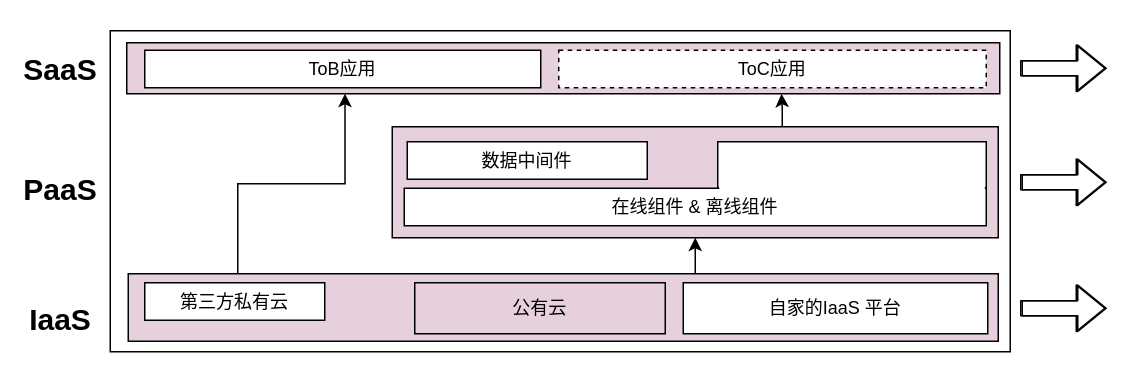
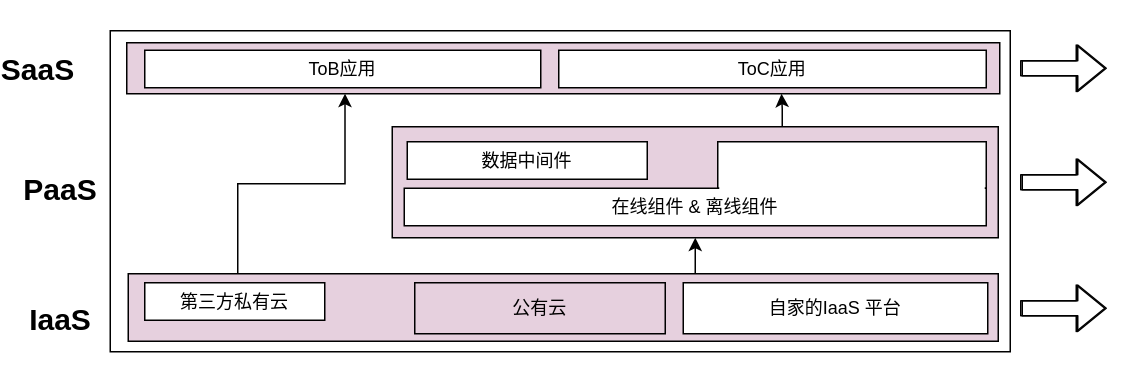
  <mxCell id="0" />
  <mxCell id="1" parent="0" />
  <mxCell id="2" value="" style="rounded=0;whiteSpace=wrap;html=1;" vertex="1" parent="1"><mxGeometry x="73" y="20" width="600" height="214" as="geometry" /></mxCell>
  <mxCell id="3" style="edgeStyle=orthogonalEdgeStyle;rounded=0;orthogonalLoop=1;jettySize=auto;html=1;entryX=0.75;entryY=1;entryDx=0;entryDy=0;" edge="1" parent="1" source="4" target="11"><mxGeometry relative="1" as="geometry"><Array as="points"><mxPoint x="521" y="72" /><mxPoint x="521" y="72" /></Array></mxGeometry></mxCell>
  <mxCell id="4" value="" style="rounded=0;whiteSpace=wrap;html=1;fillColor=#E6D0DE;" vertex="1" parent="1"><mxGeometry x="261" y="84" width="404" height="74" as="geometry" /></mxCell>
  <mxCell id="5" value="" style="rounded=0;whiteSpace=wrap;html=1;" vertex="1" parent="1"><mxGeometry x="478" y="94" width="179" height="31" as="geometry" /></mxCell>
  <mxCell id="6" style="edgeStyle=orthogonalEdgeStyle;rounded=0;orthogonalLoop=1;jettySize=auto;html=1;entryX=0.25;entryY=1;entryDx=0;entryDy=0;exitX=0.25;exitY=0;exitDx=0;exitDy=0;" edge="1" parent="1" source="8" target="11"><mxGeometry relative="1" as="geometry"><Array as="points"><mxPoint x="158" y="182" /><mxPoint x="158" y="122" /><mxPoint x="229" y="122" /></Array></mxGeometry></mxCell>
  <mxCell id="7" style="edgeStyle=orthogonalEdgeStyle;rounded=0;orthogonalLoop=1;jettySize=auto;html=1;entryX=0.5;entryY=1;entryDx=0;entryDy=0;" edge="1" parent="1" source="8" target="4"><mxGeometry relative="1" as="geometry"><Array as="points"><mxPoint x="463" y="182" /><mxPoint x="463" y="182" /></Array></mxGeometry></mxCell>
  <mxCell id="8" value="" style="rounded=0;whiteSpace=wrap;html=1;fillColor=#E6D0DE;" vertex="1" parent="1"><mxGeometry x="85" y="182" width="580" height="45" as="geometry" /></mxCell>
  <mxCell id="9" value="自家的IaaS 平台" style="rounded=0;whiteSpace=wrap;html=1;" vertex="1" parent="1"><mxGeometry x="455" y="188" width="203" height="34" as="geometry" /></mxCell>
  <mxCell id="10" value="第三方私有云" style="rounded=0;whiteSpace=wrap;html=1;" vertex="1" parent="1"><mxGeometry x="96" y="188" width="120" height="25" as="geometry" /></mxCell>
  <mxCell id="11" value="" style="rounded=0;whiteSpace=wrap;html=1;fillColor=#E6D0DE;" vertex="1" parent="1"><mxGeometry x="84" y="28" width="582" height="34" as="geometry" /></mxCell>
  <mxCell id="12" value="公有云" style="rounded=0;whiteSpace=wrap;html=1;fillColor=#e6d0de;" vertex="1" parent="1"><mxGeometry x="276" y="188" width="167" height="34" as="geometry" /></mxCell>
  <mxCell id="13" value="在线组件 &amp;amp; 离线组件" style="rounded=0;whiteSpace=wrap;html=1;" vertex="1" parent="1"><mxGeometry x="269" y="125" width="388" height="25" as="geometry" /></mxCell>
  <mxCell id="14" value="数据中间件" style="rounded=0;whiteSpace=wrap;html=1;" vertex="1" parent="1"><mxGeometry x="271" y="94" width="160" height="25" as="geometry" /></mxCell>
  <mxCell id="15" value="ToB应用" style="rounded=0;whiteSpace=wrap;html=1;" vertex="1" parent="1"><mxGeometry x="96" y="33" width="264" height="25" as="geometry" /></mxCell>
- <mxCell id="16" value="ToC应用" style="rounded=0;whiteSpace=wrap;html=1;dashed=1;" vertex="1" parent="1"><mxGeometry x="372" y="33" width="285" height="25" as="geometry" /></mxCell>
- <mxCell id="17" value="&lt;b&gt;&lt;font style=&quot;font-size: 20px&quot;&gt;SaaS&lt;/font&gt;&lt;/b&gt;" style="text;html=1;strokeColor=none;fillColor=none;align=center;verticalAlign=middle;whiteSpace=wrap;rounded=0;" vertex="1" parent="1"><mxGeometry x="20" y="35" width="40" height="20" as="geometry" /></mxCell>
+ <mxCell id="16" value="ToC应用" style="rounded=0;whiteSpace=wrap;html=1;" vertex="1" parent="1"><mxGeometry x="372" y="33" width="285" height="25" as="geometry" /></mxCell>
+ <mxCell id="17" value="&lt;b&gt;&lt;font style=&quot;font-size: 20px&quot;&gt;SaaS&lt;/font&gt;&lt;/b&gt;" style="text;html=1;strokeColor=none;fillColor=none;align=center;verticalAlign=middle;whiteSpace=wrap;rounded=0;" vertex="1" parent="1"><mxGeometry x="5" y="35" width="40" height="20" as="geometry" /></mxCell>
  <mxCell id="18" value="&lt;b&gt;&lt;font style=&quot;font-size: 20px&quot;&gt;PaaS&lt;/font&gt;&lt;/b&gt;" style="text;html=1;strokeColor=none;fillColor=none;align=center;verticalAlign=middle;whiteSpace=wrap;rounded=0;" vertex="1" parent="1"><mxGeometry x="20" y="115" width="40" height="20" as="geometry" /></mxCell>
  <mxCell id="19" value="&lt;b&gt;&lt;font style=&quot;font-size: 20px&quot;&gt;IaaS&lt;/font&gt;&lt;/b&gt;" style="text;html=1;strokeColor=none;fillColor=none;align=center;verticalAlign=middle;whiteSpace=wrap;rounded=0;" vertex="1" parent="1"><mxGeometry x="20" y="202" width="40" height="20" as="geometry" /></mxCell>
  <mxCell id="20" value="" style="rounded=0;whiteSpace=wrap;html=1;strokeColor=none;" vertex="1" parent="1"><mxGeometry x="479" y="112" width="177" height="15" as="geometry" /></mxCell>
  <mxCell id="21" value="" style="shape=flexArrow;endArrow=classic;html=1;" edge="1" parent="1"><mxGeometry width="50" height="50" relative="1" as="geometry"><mxPoint x="680.5" y="45" as="sourcePoint" /><mxPoint x="737.5" y="45" as="targetPoint" /></mxGeometry></mxCell>
  <mxCell id="22" value="" style="shape=flexArrow;endArrow=classic;html=1;" edge="1" parent="1"><mxGeometry width="50" height="50" relative="1" as="geometry"><mxPoint x="680.5" y="121" as="sourcePoint" /><mxPoint x="737.5" y="121" as="targetPoint" /></mxGeometry></mxCell>
  <mxCell id="23" value="" style="shape=flexArrow;endArrow=classic;html=1;" edge="1" parent="1"><mxGeometry width="50" height="50" relative="1" as="geometry"><mxPoint x="680.5" y="205" as="sourcePoint" /><mxPoint x="737.5" y="205" as="targetPoint" /></mxGeometry></mxCell>
  <mxCell id="24" value="" style="shape=flexArrow;endArrow=classic;html=1;" edge="1" parent="1"><mxGeometry width="50" height="50" relative="1" as="geometry"><mxPoint x="679.5" y="45" as="sourcePoint" /><mxPoint x="736.5" y="45" as="targetPoint" /></mxGeometry></mxCell>
  <mxCell id="25" value="" style="shape=flexArrow;endArrow=classic;html=1;" edge="1" parent="1"><mxGeometry width="50" height="50" relative="1" as="geometry"><mxPoint x="679.5" y="121" as="sourcePoint" /><mxPoint x="736.5" y="121" as="targetPoint" /></mxGeometry></mxCell>
  <mxCell id="26" value="" style="shape=flexArrow;endArrow=classic;html=1;" edge="1" parent="1"><mxGeometry width="50" height="50" relative="1" as="geometry"><mxPoint x="679.5" y="205" as="sourcePoint" /><mxPoint x="736.5" y="205" as="targetPoint" /></mxGeometry></mxCell>
